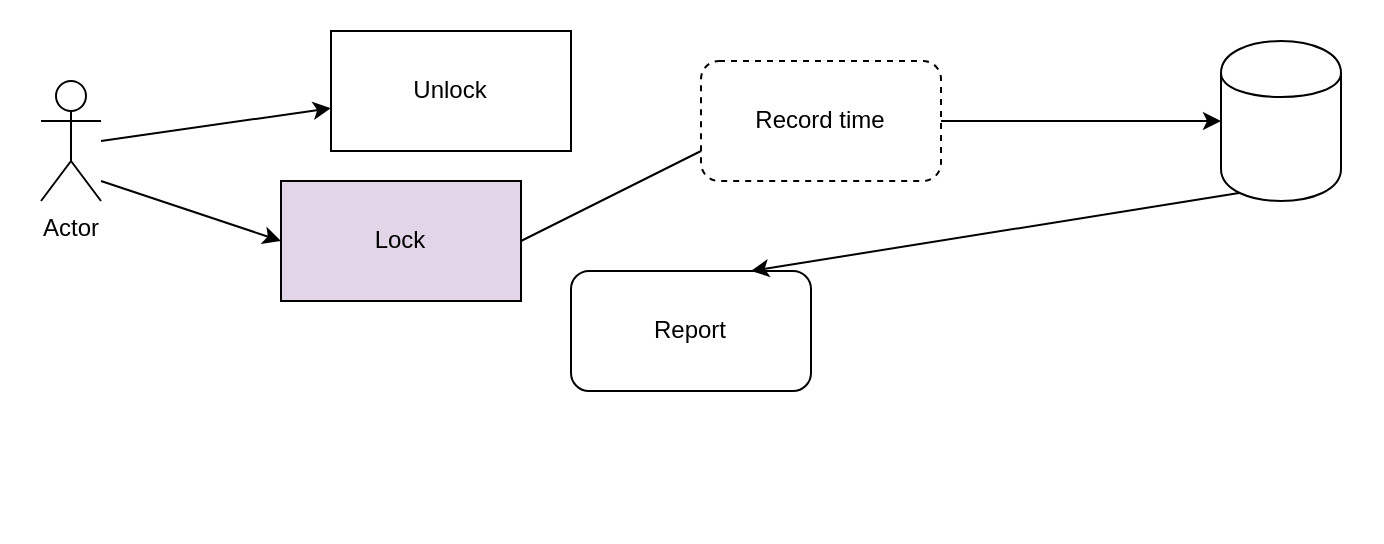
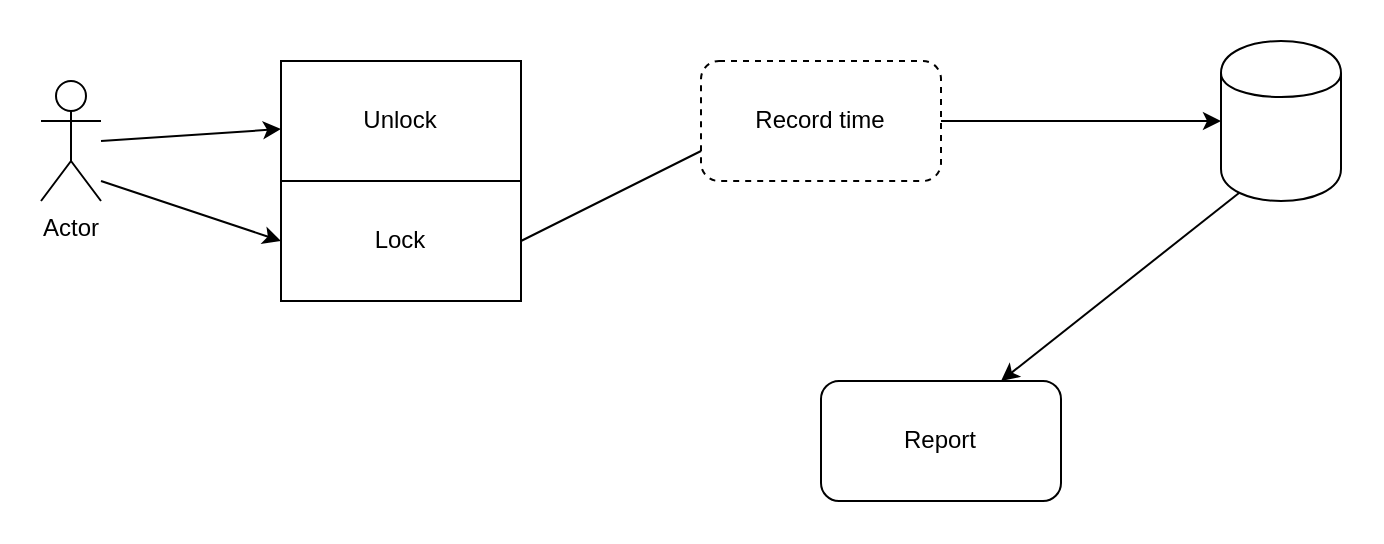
  <mxCell id="0" />
  <mxCell id="1" parent="0" />
  <mxCell id="2" value="Actor" style="shape=umlActor;verticalLabelPosition=bottom;labelBackgroundColor=#ffffff;verticalAlign=top;html=1;outlineConnect=0;" vertex="1" parent="1"><mxGeometry x="20" y="40" width="30" height="60" as="geometry" /></mxCell>
  <mxCell id="3" value="" style="endArrow=classic;html=1;" edge="1" parent="1" target="4"><mxGeometry width="50" height="50" relative="1" as="geometry"><mxPoint x="50" y="70" as="sourcePoint" /><mxPoint x="140" y="60" as="targetPoint" /></mxGeometry></mxCell>
- <mxCell id="4" value="Unlock" style="rounded=0;whiteSpace=wrap;html=1;" vertex="1" parent="1"><mxGeometry x="165" y="15" width="120" height="60" as="geometry" /></mxCell>
- <mxCell id="5" value="Lock" style="rounded=0;whiteSpace=wrap;html=1;fillColor=#e1d5e7;" vertex="1" parent="1"><mxGeometry x="140" y="90" width="120" height="60" as="geometry" /></mxCell>
+ <mxCell id="4" value="Unlock" style="rounded=0;whiteSpace=wrap;html=1;" vertex="1" parent="1"><mxGeometry x="140" y="30" width="120" height="60" as="geometry" /></mxCell>
+ <mxCell id="5" value="Lock" style="rounded=0;whiteSpace=wrap;html=1;" vertex="1" parent="1"><mxGeometry x="140" y="90" width="120" height="60" as="geometry" /></mxCell>
  <mxCell id="6" value="" style="endArrow=classic;html=1;entryX=0;entryY=0.5;entryDx=0;entryDy=0;" edge="1" parent="1" target="5"><mxGeometry width="50" height="50" relative="1" as="geometry"><mxPoint x="50" y="90" as="sourcePoint" /><mxPoint x="70" y="170" as="targetPoint" /></mxGeometry></mxCell>
  <mxCell id="7" value="Record time" style="rounded=1;whiteSpace=wrap;html=1;dashed=1;" vertex="1" parent="1"><mxGeometry x="350" y="30" width="120" height="60" as="geometry" /></mxCell>
  <mxCell id="8" value="" style="shape=cylinder;whiteSpace=wrap;html=1;boundedLbl=1;backgroundOutline=1;" vertex="1" parent="1"><mxGeometry x="610" y="20" width="60" height="80" as="geometry" /></mxCell>
  <mxCell id="9" value="" style="endArrow=none;html=1;entryX=0;entryY=0.75;entryDx=0;entryDy=0;exitX=1;exitY=0.5;exitDx=0;exitDy=0;" edge="1" parent="1" source="5" target="7"><mxGeometry width="50" height="50" relative="1" as="geometry"><mxPoint x="20" y="220" as="sourcePoint" /><mxPoint x="70" y="170" as="targetPoint" /></mxGeometry></mxCell>
  <mxCell id="10" value="" style="endArrow=classic;html=1;exitX=1;exitY=0.5;exitDx=0;exitDy=0;entryX=0;entryY=0.5;entryDx=0;entryDy=0;" edge="1" parent="1" source="7" target="8"><mxGeometry width="50" height="50" relative="1" as="geometry"><mxPoint x="515" y="90" as="sourcePoint" /><mxPoint x="565" y="40" as="targetPoint" /></mxGeometry></mxCell>
- <mxCell id="11" value="Report" style="rounded=1;whiteSpace=wrap;html=1;" vertex="1" parent="1"><mxGeometry x="285" y="135" width="120" height="60" as="geometry" /></mxCell>
+ <mxCell id="11" value="Report" style="rounded=1;whiteSpace=wrap;html=1;" vertex="1" parent="1"><mxGeometry x="410" y="190" width="120" height="60" as="geometry" /></mxCell>
  <mxCell id="12" value="" style="endArrow=classic;html=1;entryX=0.75;entryY=0;entryDx=0;entryDy=0;exitX=0.15;exitY=0.95;exitDx=0;exitDy=0;exitPerimeter=0;" edge="1" parent="1" source="8" target="11"><mxGeometry width="50" height="50" relative="1" as="geometry"><mxPoint x="20" y="320" as="sourcePoint" /><mxPoint x="70" y="270" as="targetPoint" /></mxGeometry></mxCell>
